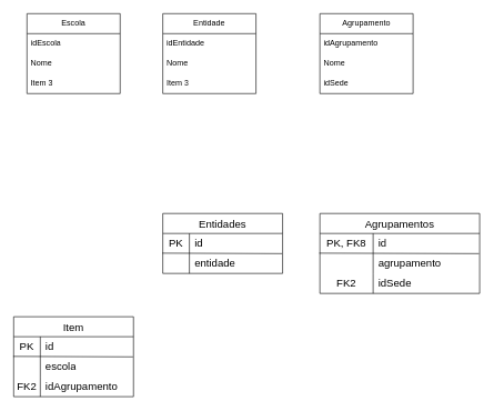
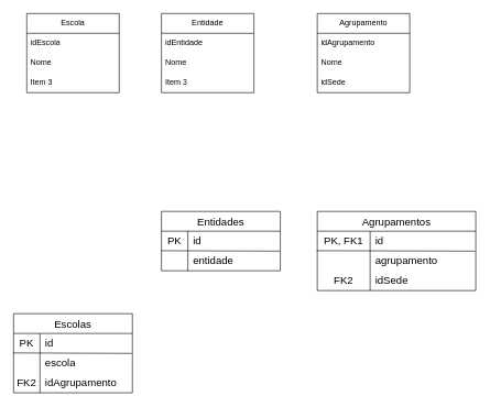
  <mxCell id="0" />
  <mxCell id="1" parent="0" />
  <mxCell id="2" value="Escola" style="swimlane;fontStyle=0;childLayout=stackLayout;horizontal=1;startSize=30;horizontalStack=0;resizeParent=1;resizeParentMax=0;resizeLast=0;collapsible=1;marginBottom=0;whiteSpace=wrap;html=1;" vertex="1" parent="1"><mxGeometry x="40" y="20" width="140" height="120" as="geometry" /></mxCell>
  <mxCell id="3" value="idEscola" style="text;strokeColor=none;fillColor=none;align=left;verticalAlign=middle;spacingLeft=4;spacingRight=4;overflow=hidden;points=[[0,0.5],[1,0.5]];portConstraint=eastwest;rotatable=0;whiteSpace=wrap;html=1;" vertex="1" parent="2"><mxGeometry y="30" width="140" height="30" as="geometry" /></mxCell>
  <mxCell id="4" value="Nome" style="text;strokeColor=none;fillColor=none;align=left;verticalAlign=middle;spacingLeft=4;spacingRight=4;overflow=hidden;points=[[0,0.5],[1,0.5]];portConstraint=eastwest;rotatable=0;whiteSpace=wrap;html=1;" vertex="1" parent="2"><mxGeometry y="60" width="140" height="30" as="geometry" /></mxCell>
  <mxCell id="5" value="Item 3" style="text;strokeColor=none;fillColor=none;align=left;verticalAlign=middle;spacingLeft=4;spacingRight=4;overflow=hidden;points=[[0,0.5],[1,0.5]];portConstraint=eastwest;rotatable=0;whiteSpace=wrap;html=1;" vertex="1" parent="2"><mxGeometry y="90" width="140" height="30" as="geometry" /></mxCell>
  <mxCell id="6" value="Entidade" style="swimlane;fontStyle=0;childLayout=stackLayout;horizontal=1;startSize=30;horizontalStack=0;resizeParent=1;resizeParentMax=0;resizeLast=0;collapsible=1;marginBottom=0;whiteSpace=wrap;html=1;" vertex="1" parent="1"><mxGeometry x="244" y="20" width="140" height="120" as="geometry" /></mxCell>
  <mxCell id="7" value="idEntidade" style="text;strokeColor=none;fillColor=none;align=left;verticalAlign=middle;spacingLeft=4;spacingRight=4;overflow=hidden;points=[[0,0.5],[1,0.5]];portConstraint=eastwest;rotatable=0;whiteSpace=wrap;html=1;" vertex="1" parent="6"><mxGeometry y="30" width="140" height="30" as="geometry" /></mxCell>
  <mxCell id="8" value="Nome" style="text;strokeColor=none;fillColor=none;align=left;verticalAlign=middle;spacingLeft=4;spacingRight=4;overflow=hidden;points=[[0,0.5],[1,0.5]];portConstraint=eastwest;rotatable=0;whiteSpace=wrap;html=1;" vertex="1" parent="6"><mxGeometry y="60" width="140" height="30" as="geometry" /></mxCell>
  <mxCell id="9" value="Item 3" style="text;strokeColor=none;fillColor=none;align=left;verticalAlign=middle;spacingLeft=4;spacingRight=4;overflow=hidden;points=[[0,0.5],[1,0.5]];portConstraint=eastwest;rotatable=0;whiteSpace=wrap;html=1;" vertex="1" parent="6"><mxGeometry y="90" width="140" height="30" as="geometry" /></mxCell>
  <mxCell id="10" value="Agrupamento" style="swimlane;fontStyle=0;childLayout=stackLayout;horizontal=1;startSize=30;horizontalStack=0;resizeParent=1;resizeParentMax=0;resizeLast=0;collapsible=1;marginBottom=0;whiteSpace=wrap;html=1;" vertex="1" parent="1"><mxGeometry x="480" y="20" width="140" height="120" as="geometry" /></mxCell>
  <mxCell id="11" value="idAgrupamento" style="text;strokeColor=none;fillColor=none;align=left;verticalAlign=middle;spacingLeft=4;spacingRight=4;overflow=hidden;points=[[0,0.5],[1,0.5]];portConstraint=eastwest;rotatable=0;whiteSpace=wrap;html=1;" vertex="1" parent="10"><mxGeometry y="30" width="140" height="30" as="geometry" /></mxCell>
  <mxCell id="12" value="Nome" style="text;strokeColor=none;fillColor=none;align=left;verticalAlign=middle;spacingLeft=4;spacingRight=4;overflow=hidden;points=[[0,0.5],[1,0.5]];portConstraint=eastwest;rotatable=0;whiteSpace=wrap;html=1;" vertex="1" parent="10"><mxGeometry y="60" width="140" height="30" as="geometry" /></mxCell>
  <mxCell id="13" value="idSede" style="text;strokeColor=none;fillColor=none;align=left;verticalAlign=middle;spacingLeft=4;spacingRight=4;overflow=hidden;points=[[0,0.5],[1,0.5]];portConstraint=eastwest;rotatable=0;whiteSpace=wrap;html=1;" vertex="1" parent="10"><mxGeometry y="90" width="140" height="30" as="geometry" /></mxCell>
  <mxCell id="14" value="Agrupamentos" style="shape=table;startSize=30;container=1;collapsible=0;childLayout=tableLayout;fixedRows=1;rowLines=0;fontStyle=0;strokeColor=default;fontSize=16;" vertex="1" parent="1"><mxGeometry x="480" y="320" width="240" height="120" as="geometry" /></mxCell>
  <mxCell id="15" value="" style="shape=tableRow;horizontal=0;startSize=0;swimlaneHead=0;swimlaneBody=0;top=0;left=0;bottom=0;right=0;collapsible=0;dropTarget=0;fillColor=none;points=[[0,0.5],[1,0.5]];portConstraint=eastwest;strokeColor=inherit;fontSize=16;" vertex="1" parent="14"><mxGeometry y="30" width="240" height="30" as="geometry" /></mxCell>
- <mxCell id="16" value="PK, FK8" style="shape=partialRectangle;html=1;whiteSpace=wrap;connectable=0;fillColor=none;top=0;left=0;bottom=0;right=0;overflow=hidden;pointerEvents=1;strokeColor=inherit;fontSize=16;" vertex="1" parent="15"><mxGeometry width="80" height="30" as="geometry"><mxRectangle width="80" height="30" as="alternateBounds" /></mxGeometry></mxCell>
+ <mxCell id="16" value="PK, FK1" style="shape=partialRectangle;html=1;whiteSpace=wrap;connectable=0;fillColor=none;top=0;left=0;bottom=0;right=0;overflow=hidden;pointerEvents=1;strokeColor=inherit;fontSize=16;" vertex="1" parent="15"><mxGeometry width="80" height="30" as="geometry"><mxRectangle width="80" height="30" as="alternateBounds" /></mxGeometry></mxCell>
  <mxCell id="17" value="id" style="shape=partialRectangle;html=1;whiteSpace=wrap;connectable=0;fillColor=none;top=0;left=0;bottom=0;right=0;align=left;spacingLeft=6;overflow=hidden;strokeColor=inherit;fontSize=16;" vertex="1" parent="15"><mxGeometry x="80" width="160" height="30" as="geometry"><mxRectangle width="160" height="30" as="alternateBounds" /></mxGeometry></mxCell>
  <mxCell id="18" value="" style="shape=tableRow;horizontal=0;startSize=0;swimlaneHead=0;swimlaneBody=0;top=0;left=0;bottom=0;right=0;collapsible=0;dropTarget=0;fillColor=none;points=[[0,0.5],[1,0.5]];portConstraint=eastwest;strokeColor=inherit;fontSize=16;" vertex="1" parent="14"><mxGeometry y="60" width="240" height="30" as="geometry" /></mxCell>
  <mxCell id="19" value="" style="shape=partialRectangle;html=1;whiteSpace=wrap;connectable=0;fillColor=none;top=0;left=0;bottom=0;right=0;overflow=hidden;strokeColor=inherit;fontSize=16;" vertex="1" parent="18"><mxGeometry width="80" height="30" as="geometry"><mxRectangle width="80" height="30" as="alternateBounds" /></mxGeometry></mxCell>
  <mxCell id="20" value="agrupamento" style="shape=partialRectangle;html=1;whiteSpace=wrap;connectable=0;fillColor=none;top=0;left=0;bottom=0;right=0;align=left;spacingLeft=6;overflow=hidden;strokeColor=inherit;fontSize=16;" vertex="1" parent="18"><mxGeometry x="80" width="160" height="30" as="geometry"><mxRectangle width="160" height="30" as="alternateBounds" /></mxGeometry></mxCell>
  <mxCell id="21" value="" style="shape=tableRow;horizontal=0;startSize=0;swimlaneHead=0;swimlaneBody=0;top=0;left=0;bottom=0;right=0;collapsible=0;dropTarget=0;fillColor=none;points=[[0,0.5],[1,0.5]];portConstraint=eastwest;strokeColor=inherit;fontSize=16;" vertex="1" parent="14"><mxGeometry y="90" width="240" height="30" as="geometry" /></mxCell>
  <mxCell id="22" value="FK2" style="shape=partialRectangle;html=1;whiteSpace=wrap;connectable=0;fillColor=none;top=0;left=0;bottom=0;right=0;overflow=hidden;strokeColor=inherit;fontSize=16;" vertex="1" parent="21"><mxGeometry width="80" height="30" as="geometry"><mxRectangle width="80" height="30" as="alternateBounds" /></mxGeometry></mxCell>
  <mxCell id="23" value="idSede" style="shape=partialRectangle;html=1;whiteSpace=wrap;connectable=0;fillColor=none;top=0;left=0;bottom=0;right=0;align=left;spacingLeft=6;overflow=hidden;strokeColor=inherit;fontSize=16;" vertex="1" parent="21"><mxGeometry x="80" width="160" height="30" as="geometry"><mxRectangle width="160" height="30" as="alternateBounds" /></mxGeometry></mxCell>
  <mxCell id="24" value="" style="endArrow=none;html=1;rounded=0;entryX=0.996;entryY=1.008;entryDx=0;entryDy=0;entryPerimeter=0;exitX=-0.004;exitY=0.985;exitDx=0;exitDy=0;exitPerimeter=0;" edge="1" parent="14" source="15" target="15"><mxGeometry width="50" height="50" relative="1" as="geometry"><mxPoint x="150" y="-90" as="sourcePoint" /><mxPoint x="200" y="-140" as="targetPoint" /></mxGeometry></mxCell>
  <mxCell id="25" value="Entidades" style="shape=table;startSize=30;container=1;collapsible=0;childLayout=tableLayout;fixedRows=1;rowLines=0;fontStyle=0;strokeColor=default;fontSize=16;" vertex="1" parent="1"><mxGeometry x="244" y="320" width="180" height="90" as="geometry" /></mxCell>
  <mxCell id="26" value="" style="shape=tableRow;horizontal=0;startSize=0;swimlaneHead=0;swimlaneBody=0;top=0;left=0;bottom=0;right=0;collapsible=0;dropTarget=0;fillColor=none;points=[[0,0.5],[1,0.5]];portConstraint=eastwest;strokeColor=inherit;fontSize=16;" vertex="1" parent="25"><mxGeometry y="30" width="180" height="30" as="geometry" /></mxCell>
  <mxCell id="27" value="PK" style="shape=partialRectangle;html=1;whiteSpace=wrap;connectable=0;fillColor=none;top=0;left=0;bottom=0;right=0;overflow=hidden;pointerEvents=1;strokeColor=inherit;fontSize=16;" vertex="1" parent="26"><mxGeometry width="40" height="30" as="geometry"><mxRectangle width="40" height="30" as="alternateBounds" /></mxGeometry></mxCell>
  <mxCell id="28" value="id" style="shape=partialRectangle;html=1;whiteSpace=wrap;connectable=0;fillColor=none;top=0;left=0;bottom=0;right=0;align=left;spacingLeft=6;overflow=hidden;strokeColor=inherit;fontSize=16;" vertex="1" parent="26"><mxGeometry x="40" width="140" height="30" as="geometry"><mxRectangle width="140" height="30" as="alternateBounds" /></mxGeometry></mxCell>
  <mxCell id="29" value="" style="shape=tableRow;horizontal=0;startSize=0;swimlaneHead=0;swimlaneBody=0;top=0;left=0;bottom=0;right=0;collapsible=0;dropTarget=0;fillColor=none;points=[[0,0.5],[1,0.5]];portConstraint=eastwest;strokeColor=inherit;fontSize=16;" vertex="1" parent="25"><mxGeometry y="60" width="180" height="30" as="geometry" /></mxCell>
  <mxCell id="30" value="" style="shape=partialRectangle;html=1;whiteSpace=wrap;connectable=0;fillColor=none;top=0;left=0;bottom=0;right=0;overflow=hidden;strokeColor=inherit;fontSize=16;" vertex="1" parent="29"><mxGeometry width="40" height="30" as="geometry"><mxRectangle width="40" height="30" as="alternateBounds" /></mxGeometry></mxCell>
  <mxCell id="31" value="entidade" style="shape=partialRectangle;html=1;whiteSpace=wrap;connectable=0;fillColor=none;top=0;left=0;bottom=0;right=0;align=left;spacingLeft=6;overflow=hidden;strokeColor=inherit;fontSize=16;" vertex="1" parent="29"><mxGeometry x="40" width="140" height="30" as="geometry"><mxRectangle width="140" height="30" as="alternateBounds" /></mxGeometry></mxCell>
  <mxCell id="32" value="" style="endArrow=none;html=1;rounded=0;entryX=0.996;entryY=1.008;entryDx=0;entryDy=0;entryPerimeter=0;exitX=-0.004;exitY=0.985;exitDx=0;exitDy=0;exitPerimeter=0;" edge="1" parent="25" source="26" target="26"><mxGeometry width="50" height="50" relative="1" as="geometry"><mxPoint x="150" y="-90" as="sourcePoint" /><mxPoint x="200" y="-140" as="targetPoint" /></mxGeometry></mxCell>
- <mxCell id="33" value="Item" style="shape=table;startSize=30;container=1;collapsible=0;childLayout=tableLayout;fixedRows=1;rowLines=0;fontStyle=0;strokeColor=default;fontSize=16;" vertex="1" parent="1"><mxGeometry x="20" y="475" width="180" height="120" as="geometry" /></mxCell>
+ <mxCell id="33" value="Escolas" style="shape=table;startSize=30;container=1;collapsible=0;childLayout=tableLayout;fixedRows=1;rowLines=0;fontStyle=0;strokeColor=default;fontSize=16;" vertex="1" parent="1"><mxGeometry x="20" y="475" width="180" height="120" as="geometry" /></mxCell>
  <mxCell id="34" value="" style="shape=tableRow;horizontal=0;startSize=0;swimlaneHead=0;swimlaneBody=0;top=0;left=0;bottom=0;right=0;collapsible=0;dropTarget=0;fillColor=none;points=[[0,0.5],[1,0.5]];portConstraint=eastwest;strokeColor=inherit;fontSize=16;" vertex="1" parent="33"><mxGeometry y="30" width="180" height="30" as="geometry" /></mxCell>
  <mxCell id="35" value="PK" style="shape=partialRectangle;html=1;whiteSpace=wrap;connectable=0;fillColor=none;top=0;left=0;bottom=0;right=0;overflow=hidden;pointerEvents=1;strokeColor=inherit;fontSize=16;" vertex="1" parent="34"><mxGeometry width="40" height="30" as="geometry"><mxRectangle width="40" height="30" as="alternateBounds" /></mxGeometry></mxCell>
  <mxCell id="36" value="id" style="shape=partialRectangle;html=1;whiteSpace=wrap;connectable=0;fillColor=none;top=0;left=0;bottom=0;right=0;align=left;spacingLeft=6;overflow=hidden;strokeColor=inherit;fontSize=16;" vertex="1" parent="34"><mxGeometry x="40" width="140" height="30" as="geometry"><mxRectangle width="140" height="30" as="alternateBounds" /></mxGeometry></mxCell>
  <mxCell id="37" value="" style="shape=tableRow;horizontal=0;startSize=0;swimlaneHead=0;swimlaneBody=0;top=0;left=0;bottom=0;right=0;collapsible=0;dropTarget=0;fillColor=none;points=[[0,0.5],[1,0.5]];portConstraint=eastwest;strokeColor=inherit;fontSize=16;" vertex="1" parent="33"><mxGeometry y="60" width="180" height="30" as="geometry" /></mxCell>
  <mxCell id="38" value="" style="shape=partialRectangle;html=1;whiteSpace=wrap;connectable=0;fillColor=none;top=0;left=0;bottom=0;right=0;overflow=hidden;strokeColor=inherit;fontSize=16;" vertex="1" parent="37"><mxGeometry width="40" height="30" as="geometry"><mxRectangle width="40" height="30" as="alternateBounds" /></mxGeometry></mxCell>
  <mxCell id="39" value="escola" style="shape=partialRectangle;html=1;whiteSpace=wrap;connectable=0;fillColor=none;top=0;left=0;bottom=0;right=0;align=left;spacingLeft=6;overflow=hidden;strokeColor=inherit;fontSize=16;" vertex="1" parent="37"><mxGeometry x="40" width="140" height="30" as="geometry"><mxRectangle width="140" height="30" as="alternateBounds" /></mxGeometry></mxCell>
  <mxCell id="40" value="" style="shape=tableRow;horizontal=0;startSize=0;swimlaneHead=0;swimlaneBody=0;top=0;left=0;bottom=0;right=0;collapsible=0;dropTarget=0;fillColor=none;points=[[0,0.5],[1,0.5]];portConstraint=eastwest;strokeColor=inherit;fontSize=16;" vertex="1" parent="33"><mxGeometry y="90" width="180" height="30" as="geometry" /></mxCell>
  <mxCell id="41" value="FK2" style="shape=partialRectangle;html=1;whiteSpace=wrap;connectable=0;fillColor=none;top=0;left=0;bottom=0;right=0;overflow=hidden;strokeColor=inherit;fontSize=16;" vertex="1" parent="40"><mxGeometry width="40" height="30" as="geometry"><mxRectangle width="40" height="30" as="alternateBounds" /></mxGeometry></mxCell>
  <mxCell id="42" value="idAgrupamento" style="shape=partialRectangle;html=1;whiteSpace=wrap;connectable=0;fillColor=none;top=0;left=0;bottom=0;right=0;align=left;spacingLeft=6;overflow=hidden;strokeColor=inherit;fontSize=16;" vertex="1" parent="40"><mxGeometry x="40" width="140" height="30" as="geometry"><mxRectangle width="140" height="30" as="alternateBounds" /></mxGeometry></mxCell>
  <mxCell id="43" value="" style="endArrow=none;html=1;rounded=0;entryX=0.996;entryY=1.008;entryDx=0;entryDy=0;entryPerimeter=0;exitX=-0.004;exitY=0.985;exitDx=0;exitDy=0;exitPerimeter=0;" edge="1" parent="33" source="34" target="34"><mxGeometry width="50" height="50" relative="1" as="geometry"><mxPoint x="150" y="-90" as="sourcePoint" /><mxPoint x="200" y="-140" as="targetPoint" /></mxGeometry></mxCell>
